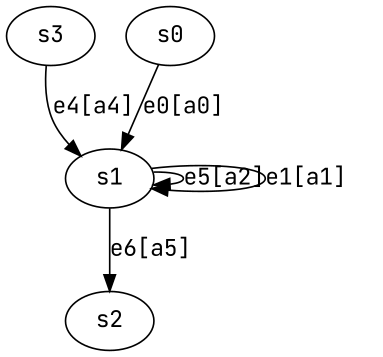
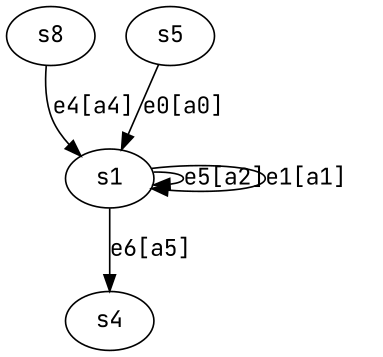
  digraph {
    fontname="JetBrains Mono"
    node [fontname="JetBrains Mono"]
    edge [fontname="JetBrains Mono" style=solid]
-   n1 [label=s3]
+   n1 [label=s8]
    n2 [label=s1]
-   n3 [label=s2]
-   n4 [label=s0]
+   n3 [label=s4]
+   n4 [label=s5]
    n1 -> n2 [label="e4[a4]"]
    n2 -> n2 [label="e5[a2]"]
    n2 -> n2 [label="e1[a1]"]
    n2 -> n3 [label="e6[a5]"]
    n4 -> n2 [label="e0[a0]"]
  }
